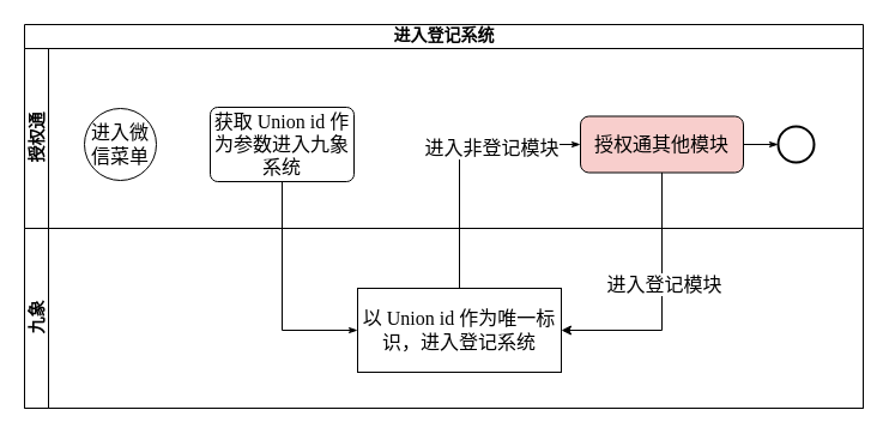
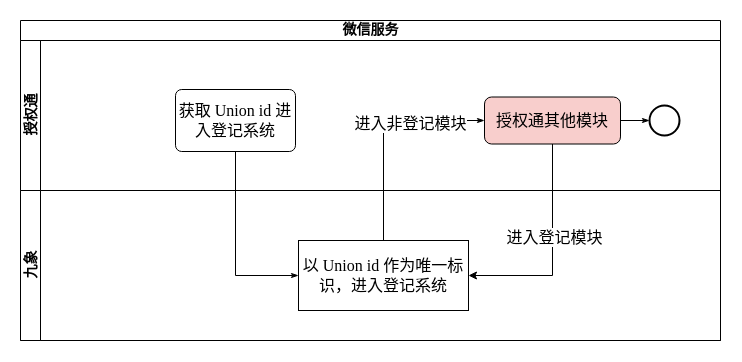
  <mxCell id="0" />
  <mxCell id="1" parent="0" />
- <mxCell id="2" value="进入登记系统" style="swimlane;html=1;childLayout=stackLayout;horizontal=1;startSize=20;horizontalStack=0;rounded=0;shadow=0;labelBackgroundColor=none;strokeColor=#000000;strokeWidth=1;fillColor=#ffffff;fontFamily=Verdana;fontSize=14;fontColor=#000000;align=center;" parent="1" vertex="1"><mxGeometry x="20" y="20" width="700" height="320" as="geometry" /></mxCell>
+ <mxCell id="2" value="微信服务" style="swimlane;html=1;childLayout=stackLayout;horizontal=1;startSize=20;horizontalStack=0;rounded=0;shadow=0;labelBackgroundColor=none;strokeColor=#000000;strokeWidth=1;fillColor=#ffffff;fontFamily=Verdana;fontSize=14;fontColor=#000000;align=center;" parent="1" vertex="1"><mxGeometry x="20" y="20" width="700" height="320" as="geometry" /></mxCell>
  <mxCell id="3" value="授权通" style="swimlane;html=1;startSize=20;horizontal=0;fontSize=14;" parent="2" vertex="1"><mxGeometry y="20" width="700" height="150" as="geometry" /></mxCell>
- <mxCell id="4" value="&lt;span style=&quot;font-size: 16px;&quot;&gt;进入微信菜单&lt;/span&gt;" style="ellipse;whiteSpace=wrap;html=1;rounded=0;shadow=0;labelBackgroundColor=none;strokeColor=#000000;strokeWidth=1;fillColor=#ffffff;fontFamily=Verdana;fontSize=16;fontColor=#000000;align=center;verticalAlign=middle;" parent="3" vertex="1"><mxGeometry x="50" y="50" width="60" height="60" as="geometry" /></mxCell>
- <mxCell id="5" value="获取 Union id 作为参数进入九象系统" style="rounded=1;whiteSpace=wrap;html=1;shadow=0;labelBackgroundColor=none;strokeColor=#000000;strokeWidth=1;fillColor=#ffffff;fontFamily=Verdana;fontSize=16;fontColor=#000000;align=center;arcSize=10;verticalAlign=middle;" parent="3" vertex="1"><mxGeometry x="155" y="49" width="120" height="62" as="geometry" /></mxCell>
+ <mxCell id="5" value="获取 Union id 进入登记系统" style="rounded=1;whiteSpace=wrap;html=1;shadow=0;labelBackgroundColor=none;strokeColor=#000000;strokeWidth=1;fillColor=#ffffff;fontFamily=Verdana;fontSize=16;fontColor=#000000;align=center;arcSize=10;verticalAlign=middle;" parent="3" vertex="1"><mxGeometry x="155" y="49" width="120" height="62" as="geometry" /></mxCell>
  <mxCell id="6" style="edgeStyle=orthogonalEdgeStyle;rounded=0;html=1;labelBackgroundColor=none;startArrow=none;startFill=0;startSize=5;endArrow=classicThin;endFill=1;endSize=5;jettySize=auto;orthogonalLoop=1;strokeColor=#000000;strokeWidth=1;fontFamily=Verdana;fontSize=16;fontColor=#000000;verticalAlign=middle;" parent="3" source="7" target="8" edge="1"><mxGeometry relative="1" as="geometry" /></mxCell>
  <mxCell id="7" value="授权通其他模块" style="rounded=1;whiteSpace=wrap;html=1;shadow=0;labelBackgroundColor=none;strokeColor=#000000;strokeWidth=1;fillColor=#f8cecc;fontFamily=Verdana;fontSize=16;fontColor=#000000;align=center;verticalAlign=middle;" parent="3" vertex="1"><mxGeometry x="464" y="56.5" width="136" height="47" as="geometry" /></mxCell>
  <mxCell id="8" value="" style="ellipse;whiteSpace=wrap;html=1;rounded=0;shadow=0;labelBackgroundColor=none;strokeColor=#000000;strokeWidth=2;fillColor=#ffffff;fontFamily=Verdana;fontSize=16;fontColor=#000000;align=center;verticalAlign=middle;" parent="3" vertex="1"><mxGeometry x="629" y="65" width="30" height="30" as="geometry" /></mxCell>
  <mxCell id="9" value="九象" style="swimlane;html=1;startSize=20;horizontal=0;fontSize=14;" parent="2" vertex="1"><mxGeometry y="170" width="700" height="150" as="geometry" /></mxCell>
  <mxCell id="10" value="以 Union id 作为唯一标识，进入登记系统" style="whiteSpace=wrap;html=1;shadow=0;labelBackgroundColor=none;strokeColor=#000000;strokeWidth=1;fillColor=#ffffff;fontFamily=Verdana;fontSize=16;fontColor=#000000;align=center;rounded=0;" parent="9" vertex="1"><mxGeometry x="278" y="50" width="170" height="70" as="geometry" /></mxCell>
  <mxCell id="11" style="edgeStyle=orthogonalEdgeStyle;rounded=0;html=1;labelBackgroundColor=none;startArrow=none;startFill=0;startSize=5;endArrow=classicThin;endFill=1;endSize=5;jettySize=auto;orthogonalLoop=1;strokeColor=#000000;strokeWidth=1;fontFamily=Verdana;fontSize=16;fontColor=#000000;exitX=0.5;exitY=1;exitDx=0;exitDy=0;entryX=0;entryY=0.5;entryDx=0;entryDy=0;" parent="2" source="5" target="10" edge="1"><mxGeometry relative="1" as="geometry" /></mxCell>
  <mxCell id="12" style="edgeStyle=orthogonalEdgeStyle;rounded=0;html=1;labelBackgroundColor=none;startArrow=none;startFill=0;startSize=5;endArrow=classicThin;endFill=1;endSize=5;jettySize=auto;orthogonalLoop=1;strokeColor=#000000;strokeWidth=1;fontFamily=Verdana;fontSize=16;fontColor=#000000;entryX=0;entryY=0.5;entryDx=0;entryDy=0;exitX=0.5;exitY=0;exitDx=0;exitDy=0;" parent="2" source="10" target="7" edge="1"><mxGeometry relative="1" as="geometry"><mxPoint x="333" y="124.5" as="targetPoint" /></mxGeometry></mxCell>
  <mxCell id="13" value="进入非登记模块" style="text;html=1;resizable=0;points=[];align=center;verticalAlign=middle;labelBackgroundColor=#ffffff;fontSize=16;" parent="12" vertex="1" connectable="0"><mxGeometry x="0.319" y="-4" relative="1" as="geometry"><mxPoint y="-2" as="offset" /></mxGeometry></mxCell>
  <mxCell id="14" style="edgeStyle=orthogonalEdgeStyle;rounded=0;orthogonalLoop=1;jettySize=auto;html=1;entryX=1;entryY=0.5;entryDx=0;entryDy=0;exitX=0.5;exitY=1;exitDx=0;exitDy=0;fontSize=16;" parent="2" source="7" target="10" edge="1"><mxGeometry relative="1" as="geometry" /></mxCell>
  <mxCell id="15" value="进入登记模块" style="text;html=1;resizable=0;points=[];align=center;verticalAlign=middle;labelBackgroundColor=#ffffff;fontSize=16;" parent="14" vertex="1" connectable="0"><mxGeometry x="-0.136" y="1" relative="1" as="geometry"><mxPoint as="offset" /></mxGeometry></mxCell>
